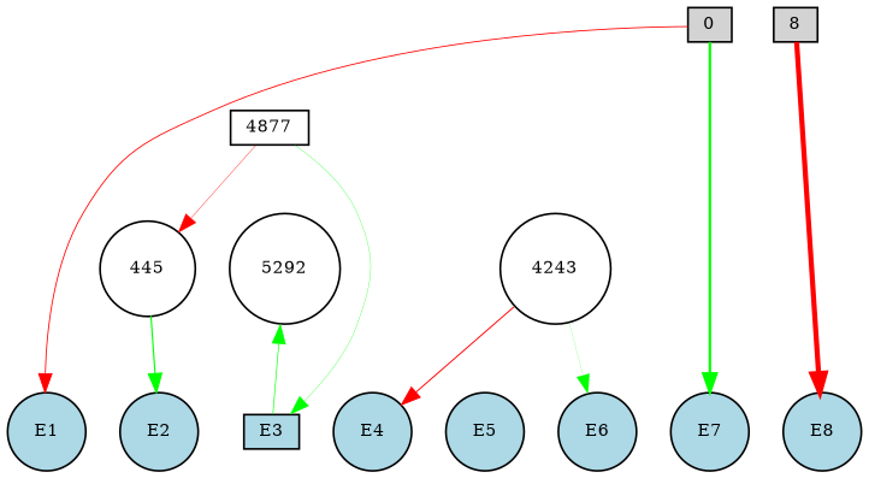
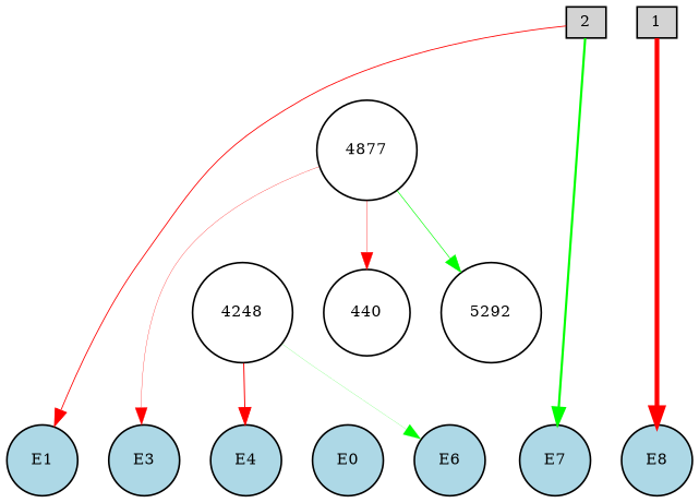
  digraph {
    node [fillcolor=lightblue fontsize=9 shape=circle style=filled]
    edge [style=solid]
-   0 [fillcolor=lightgray height=0.2 shape=box width=0.2]
-   1 [fillcolor=lightgray height=0.2 shape=box width=0.2 label=8]
+   0 [fillcolor=lightgray height=0.2 shape=box width=0.2 label=2]
+   1 [fillcolor=lightgray height=0.2 shape=box width=0.2]
    E1 [height=0.2 width=0.2]
-   E2 [height=0.2 width=0.2]
-   E3 [height=0.2 shape=box width=0.2]
+   E3 [height=0.2 width=0.2]
    E4 [height=0.2 width=0.2]
-   E5 [height=0.2 width=0.2]
+   E5 [height=0.2 width=0.2 label=E0]
    E6 [height=0.2 width=0.2]
    E7 [height=0.2 width=0.2]
    E8 [height=0.2 width=0.2]
-   4877 [fillcolor=white height=0.2 shape=box width=0.2]
-   445 [fillcolor=white height=0.2 width=0.2]
+   4877 [fillcolor=white height=0.2 width=0.2]
+   445 [fillcolor=white height=0.2 width=0.2 label=440]
    5292 [height=0.2 width=0.2 fillcolor="" style=""]
-   4243 [fillcolor=white height=0.2 width=0.2]
+   4243 [fillcolor=white height=0.2 width=0.2 label=4248]
    subgraph sub_1 {
      rank=source
      0
      1
    }
    subgraph sub_2 {
      rank=sink
      E1
-     E2
      E3
      E4
      E5
      E6
      E7
      E8
    }
    0 -> 1 [style=invis]
    0 -> E1 [color=red penwidth=0.5122135863816502]
    0 -> E7 [color=green penwidth=1.3319141813841675]
    1 -> E8 [color=red penwidth=2.6646348829044952]
-   E1 -> E2 [style=invis]
-   E2 -> E3 [style=invis]
    E3 -> E4 [style=invis]
    E4 -> E5 [style=invis]
    E5 -> E6 [style=invis]
    E6 -> E7 [style=invis]
    E7 -> E8 [style=invis]
-   4877 -> E3 [color=green penwidth=0.1773838119311916]
+   4877 -> E3 [color=red penwidth=0.1773838119311916]
    4877 -> 445 [color=red penwidth=0.2222780898778029]
-   E3 -> 5292 [color=green penwidth=0.38560153487835636]
-   445 -> E2 [color=green penwidth=0.6938659434650212]
+   4877 -> 5292 [color=green penwidth=0.38560153487835636]
    4243 -> E4 [color=red penwidth=0.5876888680170259]
    4243 -> E6 [color=green penwidth=0.10372446926639552]
  }
